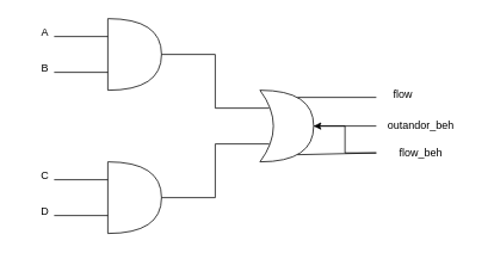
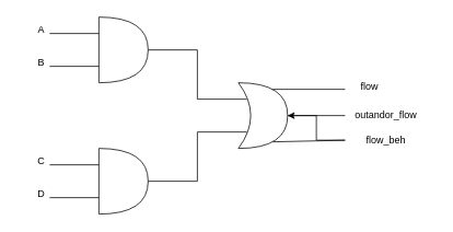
  <mxCell id="0" />
  <mxCell id="1" parent="0" />
  <mxCell id="2" value="" style="shape=or;whiteSpace=wrap;html=1;" vertex="1" parent="1"><mxGeometry x="120" y="180" width="60" height="80" as="geometry" /></mxCell>
  <mxCell id="3" value="" style="shape=or;whiteSpace=wrap;html=1;" vertex="1" parent="1"><mxGeometry x="120" y="20" width="60" height="80" as="geometry" /></mxCell>
  <mxCell id="4" value="" style="shape=xor;whiteSpace=wrap;html=1;" vertex="1" parent="1"><mxGeometry x="290" y="100" width="60" height="80" as="geometry" /></mxCell>
  <mxCell id="5" value="" style="endArrow=none;html=1;rounded=0;entryX=1;entryY=0.5;entryDx=0;entryDy=0;entryPerimeter=0;" edge="1" parent="1" target="2"><mxGeometry width="50" height="50" relative="1" as="geometry"><mxPoint x="240" y="220" as="sourcePoint" /><mxPoint x="300" y="190" as="targetPoint" /></mxGeometry></mxCell>
  <mxCell id="6" value="" style="endArrow=none;html=1;rounded=0;entryX=1;entryY=0.5;entryDx=0;entryDy=0;entryPerimeter=0;" edge="1" parent="1" target="3"><mxGeometry width="50" height="50" relative="1" as="geometry"><mxPoint x="240" y="60" as="sourcePoint" /><mxPoint x="300" y="190" as="targetPoint" /></mxGeometry></mxCell>
  <mxCell id="7" value="" style="endArrow=none;html=1;rounded=0;entryX=1;entryY=0.5;entryDx=0;entryDy=0;entryPerimeter=0;" edge="1" parent="1" target="4"><mxGeometry width="50" height="50" relative="1" as="geometry"><mxPoint x="420" y="140" as="sourcePoint" /><mxPoint x="300" y="190" as="targetPoint" /></mxGeometry></mxCell>
  <mxCell id="8" value="" style="endArrow=none;html=1;rounded=0;entryX=0;entryY=0.75;entryDx=0;entryDy=0;entryPerimeter=0;" edge="1" parent="1" target="2"><mxGeometry width="50" height="50" relative="1" as="geometry"><mxPoint x="60" y="240" as="sourcePoint" /><mxPoint x="300" y="190" as="targetPoint" /></mxGeometry></mxCell>
  <mxCell id="9" value="" style="endArrow=none;html=1;rounded=0;entryX=0;entryY=0.25;entryDx=0;entryDy=0;entryPerimeter=0;" edge="1" parent="1" target="2"><mxGeometry width="50" height="50" relative="1" as="geometry"><mxPoint x="60" y="200" as="sourcePoint" /><mxPoint x="300" y="190" as="targetPoint" /></mxGeometry></mxCell>
  <mxCell id="10" value="" style="endArrow=none;html=1;rounded=0;entryX=0;entryY=0.75;entryDx=0;entryDy=0;entryPerimeter=0;" edge="1" parent="1" target="3"><mxGeometry width="50" height="50" relative="1" as="geometry"><mxPoint x="60" y="80" as="sourcePoint" /><mxPoint x="300" y="190" as="targetPoint" /></mxGeometry></mxCell>
  <mxCell id="11" value="" style="endArrow=none;html=1;rounded=0;entryX=0;entryY=0.25;entryDx=0;entryDy=0;entryPerimeter=0;" edge="1" parent="1" target="3"><mxGeometry width="50" height="50" relative="1" as="geometry"><mxPoint x="60" y="40" as="sourcePoint" /><mxPoint x="300" y="190" as="targetPoint" /></mxGeometry></mxCell>
  <mxCell id="12" value="" style="endArrow=none;html=1;rounded=0;" edge="1" parent="1"><mxGeometry width="50" height="50" relative="1" as="geometry"><mxPoint x="240" y="120" as="sourcePoint" /><mxPoint x="240" y="60" as="targetPoint" /></mxGeometry></mxCell>
  <mxCell id="13" value="" style="endArrow=none;html=1;rounded=0;" edge="1" parent="1"><mxGeometry width="50" height="50" relative="1" as="geometry"><mxPoint x="240" y="220" as="sourcePoint" /><mxPoint x="240" y="160" as="targetPoint" /></mxGeometry></mxCell>
  <mxCell id="14" value="" style="endArrow=none;html=1;rounded=0;entryX=0.175;entryY=0.75;entryDx=0;entryDy=0;entryPerimeter=0;" edge="1" parent="1" target="4"><mxGeometry width="50" height="50" relative="1" as="geometry"><mxPoint x="240" y="160" as="sourcePoint" /><mxPoint x="300" y="190" as="targetPoint" /></mxGeometry></mxCell>
  <mxCell id="15" value="" style="endArrow=none;html=1;rounded=0;entryX=0.175;entryY=0.25;entryDx=0;entryDy=0;entryPerimeter=0;" edge="1" parent="1" target="4"><mxGeometry width="50" height="50" relative="1" as="geometry"><mxPoint x="240" y="120" as="sourcePoint" /><mxPoint x="300" y="190" as="targetPoint" /></mxGeometry></mxCell>
  <mxCell id="16" value="" style="endArrow=none;html=1;rounded=0;entryX=0.7;entryY=0.9;entryDx=0;entryDy=0;entryPerimeter=0;" edge="1" parent="1" target="4"><mxGeometry width="50" height="50" relative="1" as="geometry"><mxPoint x="420" y="170" as="sourcePoint" /><mxPoint x="300" y="190" as="targetPoint" /></mxGeometry></mxCell>
  <mxCell id="17" value="" style="endArrow=none;html=1;rounded=0;entryX=0.7;entryY=0.1;entryDx=0;entryDy=0;entryPerimeter=0;" edge="1" parent="1" target="4"><mxGeometry width="50" height="50" relative="1" as="geometry"><mxPoint x="420" y="108" as="sourcePoint" /><mxPoint x="300" y="190" as="targetPoint" /></mxGeometry></mxCell>
  <mxCell id="18" value="A" style="text;html=1;strokeColor=none;fillColor=none;align=center;verticalAlign=middle;whiteSpace=wrap;rounded=0;" vertex="1" parent="1"><mxGeometry x="20" y="20" width="60" height="30" as="geometry" /></mxCell>
  <mxCell id="19" value="B" style="text;html=1;strokeColor=none;fillColor=none;align=center;verticalAlign=middle;whiteSpace=wrap;rounded=0;" vertex="1" parent="1"><mxGeometry x="20" y="60" width="60" height="30" as="geometry" /></mxCell>
  <mxCell id="20" value="C" style="text;html=1;strokeColor=none;fillColor=none;align=center;verticalAlign=middle;whiteSpace=wrap;rounded=0;" vertex="1" parent="1"><mxGeometry x="20" y="180" width="60" height="30" as="geometry" /></mxCell>
  <mxCell id="21" value="D" style="text;html=1;strokeColor=none;fillColor=none;align=center;verticalAlign=middle;whiteSpace=wrap;rounded=0;" vertex="1" parent="1"><mxGeometry x="20" y="220" width="60" height="30" as="geometry" /></mxCell>
  <mxCell id="22" value="flow" style="text;html=1;strokeColor=none;fillColor=none;align=center;verticalAlign=middle;whiteSpace=wrap;rounded=0;" vertex="1" parent="1"><mxGeometry x="420" y="90" width="60" height="30" as="geometry" /></mxCell>
- <mxCell id="23" value="outandor_beh" style="text;html=1;strokeColor=none;fillColor=none;align=center;verticalAlign=middle;whiteSpace=wrap;rounded=0;" vertex="1" parent="1"><mxGeometry x="410" y="125" width="120" height="30" as="geometry" /></mxCell>
+ <mxCell id="23" value="outandor_flow" style="text;html=1;strokeColor=none;fillColor=none;align=center;verticalAlign=middle;whiteSpace=wrap;rounded=0;" vertex="1" parent="1"><mxGeometry x="410" y="125" width="120" height="30" as="geometry" /></mxCell>
  <mxCell id="24" value="" style="edgeStyle=orthogonalEdgeStyle;rounded=0;orthogonalLoop=1;jettySize=auto;html=1;" edge="1" parent="1" source="25" target="4"><mxGeometry relative="1" as="geometry" /></mxCell>
  <mxCell id="25" value="flow_beh" style="text;html=1;strokeColor=none;fillColor=none;align=center;verticalAlign=middle;whiteSpace=wrap;rounded=0;" vertex="1" parent="1"><mxGeometry x="420" y="155" width="100" height="30" as="geometry" /></mxCell>
